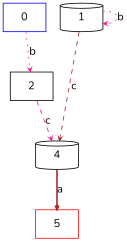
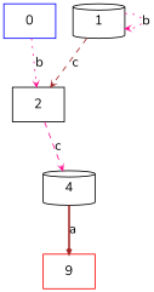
  digraph {
    fontname=Nunito
    node [fontname=Nunito shape=box]
    edge [arrowhead=vee arrowsize=0.5 color=deeppink fontname=Nunito style=dotted]
    n1 [color=blue label=0]
    n2 [label=2]
    n3 [label=1 shape=cylinder]
    n4 [label=4 shape=cylinder]
-   n5 [color=red label=5]
+   n5 [color=red label=9]
    n1 -> n2 [label=b]
    n2 -> n4 [label=c style=dashed]
    n3 -> n3 [label=b]
-   n3 -> n4 [color=brown label=c style=dashed]
+   n3 -> n2 [color=brown label=c style=dashed]
    n4 -> n5 [color=brown label=a style=bold]
  }
